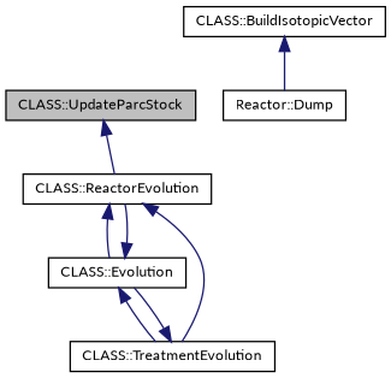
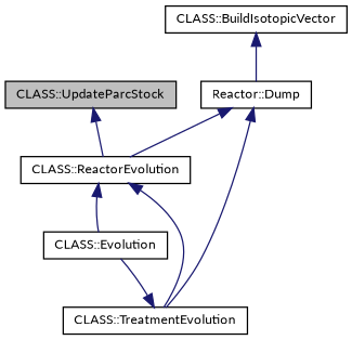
  digraph {
    fontname=Lato
    rankdir=TB
    node [color=black fillcolor=white fontname=Lato fontsize=10 shape=record style=filled]
    edge [color=midnightblue dir=back fontname=Lato fontsize=10 labelfontname=Helvetica labelfontsize=10 style=solid]
    n1 [fillcolor=grey75 fontcolor=black height=0.2 label="CLASS::UpdateParcStock" width=0.4]
    n2 [height=0.2 label="CLASS::ReactorEvolution" width=0.4]
    n3 [height=0.2 label="CLASS::BuildIsotopicVector" width=0.4]
    n4 [height=0.2 label="Reactor::Dump" width=0.4]
    n5 [height=0.2 label="CLASS::Evolution" width=0.4]
    n6 [height=0.2 label="CLASS::TreatmentEvolution" width=0.4]
    n1 -> n2
    n2 -> n5
    n2 -> n6
    n3 -> n4
-   n5 -> n2
-   n5 -> n6
+   n4 -> n2
+   n4 -> n6
    n6 -> n5
  }
